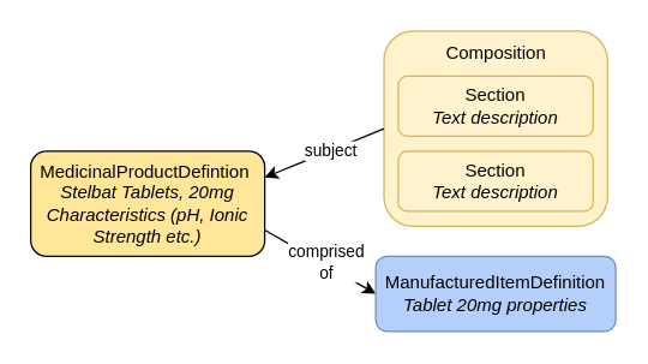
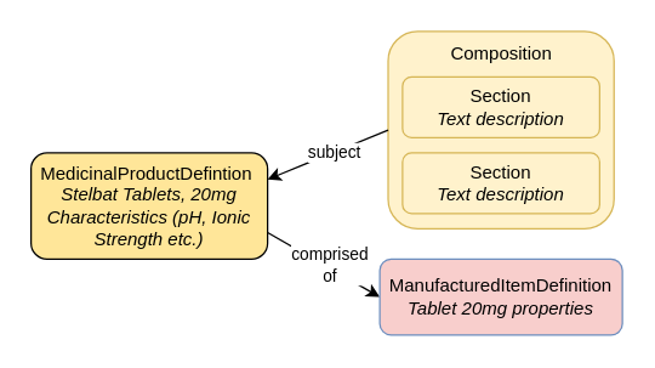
  <mxCell id="0" />
  <mxCell id="1" parent="0" />
  <mxCell id="2" value="MedicinalProductDefintion&amp;nbsp;&lt;br&gt;&lt;i style=&quot;border-color: var(--border-color);&quot;&gt;Stelbat Tablets, 20mg&lt;br&gt;Characteristics (pH, Ionic Strength etc.)&lt;br&gt;&lt;/i&gt;" style="rounded=1;whiteSpace=wrap;html=1;fontSize=12;glass=0;strokeWidth=1;shadow=0;fillColor=#ffe699;" parent="1" vertex="1"><mxGeometry x="20" y="100" width="156" height="70" as="geometry" /></mxCell>
  <mxCell id="3" value="Composition&lt;br&gt;&lt;br&gt;dd&lt;br&gt;&lt;br&gt;&lt;br&gt;&lt;br&gt;&lt;br&gt;&lt;br&gt;" style="rounded=1;whiteSpace=wrap;html=1;fontSize=12;glass=0;strokeWidth=1;shadow=0;fillColor=#fff2cc;strokeColor=#d6b656;" parent="1" vertex="1"><mxGeometry x="255.5" y="20" width="149" height="130" as="geometry" /></mxCell>
  <mxCell id="4" value="subject" style="endArrow=classic;html=1;rounded=0;exitX=0;exitY=0.5;exitDx=0;exitDy=0;entryX=1;entryY=0.25;entryDx=0;entryDy=0;" parent="1" source="3" target="2" edge="1"><mxGeometry x="-0.103" width="50" height="50" relative="1" as="geometry"><mxPoint x="472.43" y="60" as="sourcePoint" /><mxPoint x="381" y="70" as="targetPoint" /><mxPoint x="1" as="offset" /></mxGeometry></mxCell>
  <mxCell id="5" value="comprised&lt;br&gt;of" style="endArrow=classic;html=1;rounded=0;exitX=1;exitY=0.75;exitDx=0;exitDy=0;entryX=0;entryY=0.5;entryDx=0;entryDy=0;" parent="1" source="2" target="6" edge="1"><mxGeometry x="0.086" y="2" width="50" height="50" relative="1" as="geometry"><mxPoint x="251" y="130" as="sourcePoint" /><mxPoint x="186" y="110" as="targetPoint" /><mxPoint as="offset" /></mxGeometry></mxCell>
- <mxCell id="6" value="ManufacturedItemDefinition&lt;br&gt;&lt;i&gt;Tablet 20mg properties&lt;/i&gt;" style="rounded=1;whiteSpace=wrap;html=1;fontSize=12;glass=0;strokeWidth=1;shadow=0;fillColor=#B4D0FA;strokeColor=#6c8ebf;" parent="1" vertex="1"><mxGeometry x="250" y="170" width="160" height="50" as="geometry" /></mxCell>
+ <mxCell id="6" value="ManufacturedItemDefinition&lt;br&gt;&lt;i&gt;Tablet 20mg properties&lt;/i&gt;" style="rounded=1;whiteSpace=wrap;html=1;fontSize=12;glass=0;strokeWidth=1;shadow=0;fillColor=#f8cecc;strokeColor=#6c8ebf;" parent="1" vertex="1"><mxGeometry x="250" y="170" width="160" height="50" as="geometry" /></mxCell>
  <mxCell id="7" value="Section&lt;br&gt;&lt;i&gt;Text description&lt;/i&gt;" style="rounded=1;whiteSpace=wrap;html=1;fontSize=12;glass=0;strokeWidth=1;shadow=0;fillColor=#fff2cc;strokeColor=#d6b656;" parent="1" vertex="1"><mxGeometry x="265" y="50" width="130" height="40" as="geometry" /></mxCell>
  <mxCell id="8" value="Section&lt;br&gt;&lt;i&gt;Text description&lt;/i&gt;" style="rounded=1;whiteSpace=wrap;html=1;fontSize=12;glass=0;strokeWidth=1;shadow=0;fillColor=#fff2cc;strokeColor=#d6b656;" parent="1" vertex="1"><mxGeometry x="265" y="100" width="130" height="40" as="geometry" /></mxCell>
